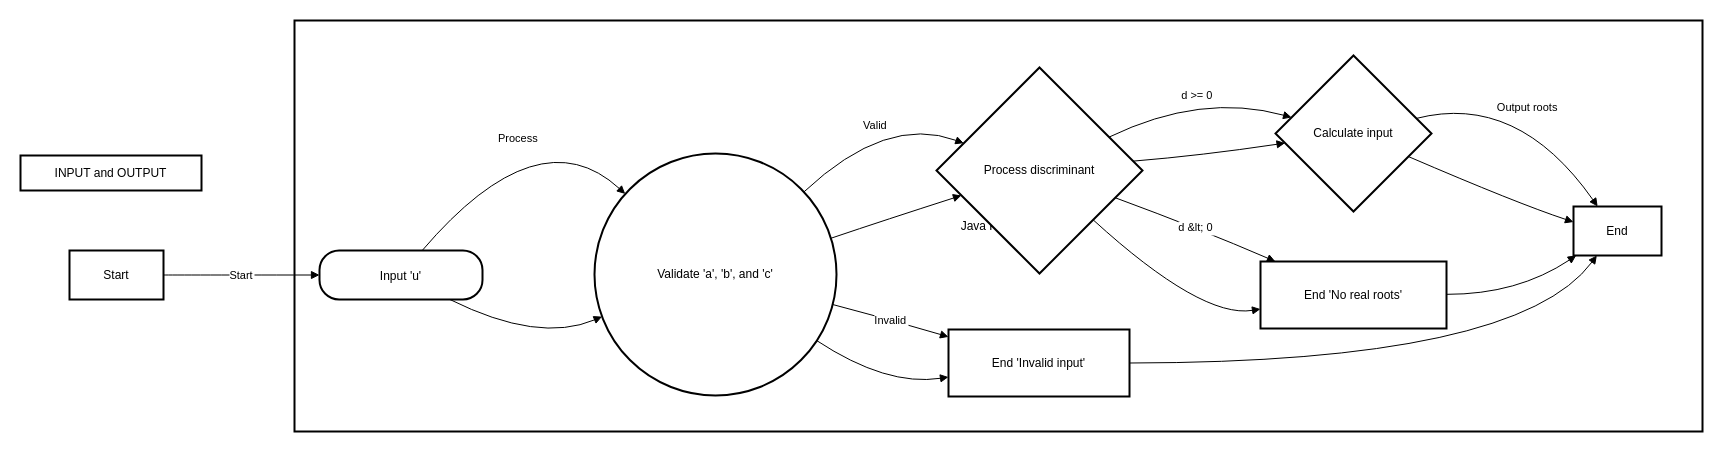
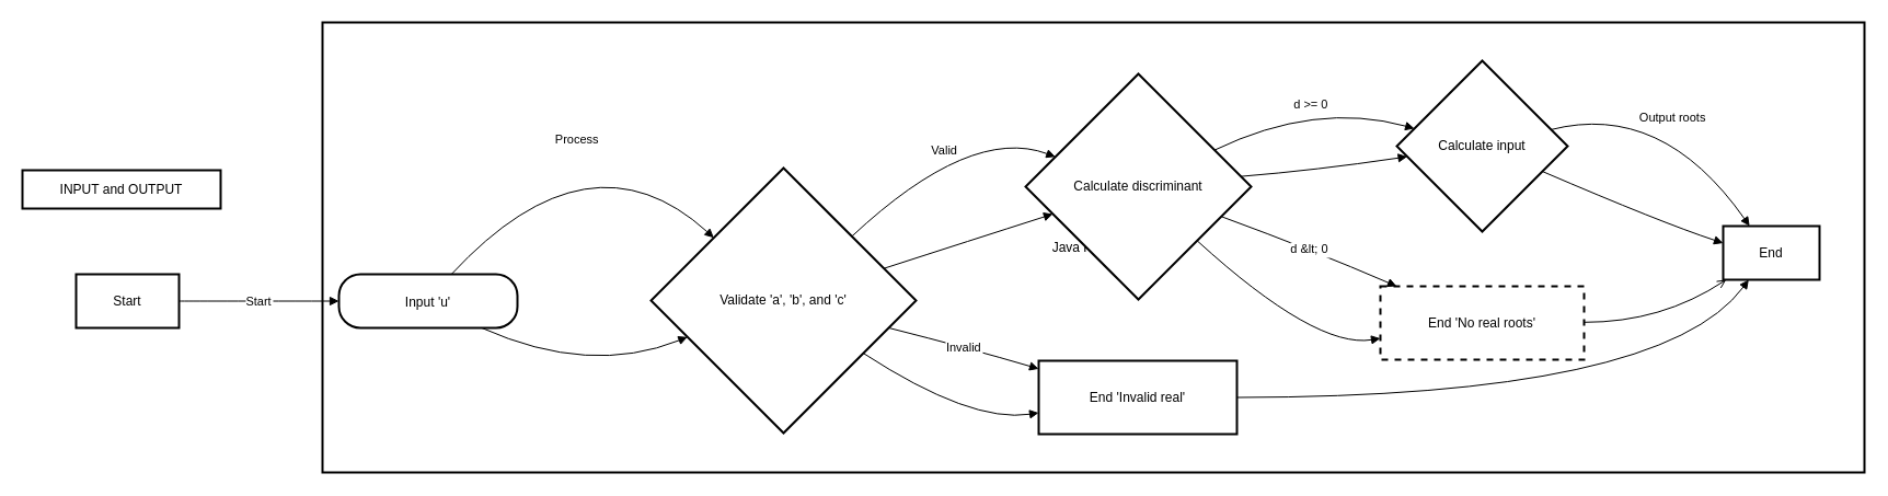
  <mxCell id="0" />
  <mxCell id="1" parent="0" />
  <mxCell id="2" value="INPUT and OUTPUT" style="whiteSpace=wrap;strokeWidth=2;" vertex="1" parent="1"><mxGeometry x="20" y="155" width="181" height="35" as="geometry" /></mxCell>
  <mxCell id="3" value="Java Program" style="whiteSpace=wrap;strokeWidth=2;" vertex="1" parent="1"><mxGeometry x="294" y="20" width="1408" height="411" as="geometry" /></mxCell>
  <mxCell id="4" value="Start" style="whiteSpace=wrap;strokeWidth=2;" vertex="1" parent="1"><mxGeometry x="69" y="250" width="94" height="49" as="geometry" /></mxCell>
- <mxCell id="5" value="Input 'u'" style="rounded=1;arcSize=40;strokeWidth=2" vertex="1" parent="1"><mxGeometry x="319" y="250" width="163" height="49" as="geometry" /></mxCell>
- <mxCell id="6" value="Validate 'a', 'b', and 'c'" style="ellipse;strokeWidth=2;whiteSpace=wrap;" vertex="1" parent="1"><mxGeometry x="594" y="153" width="242" height="242" as="geometry" /></mxCell>
- <mxCell id="7" value="Process discriminant" style="rhombus;strokeWidth=2;whiteSpace=wrap;" vertex="1" parent="1"><mxGeometry x="936" y="67" width="206" height="206" as="geometry" /></mxCell>
+ <mxCell id="5" value="Input 'u'" style="rounded=1;arcSize=40;strokeWidth=2" vertex="1" parent="1"><mxGeometry x="309" y="250" width="163" height="49" as="geometry" /></mxCell>
+ <mxCell id="6" value="Validate 'a', 'b', and 'c'" style="rhombus;strokeWidth=2;whiteSpace=wrap;" vertex="1" parent="1"><mxGeometry x="594" y="153" width="242" height="242" as="geometry" /></mxCell>
+ <mxCell id="7" value="Calculate discriminant" style="rhombus;strokeWidth=2;whiteSpace=wrap;" vertex="1" parent="1"><mxGeometry x="936" y="67" width="206" height="206" as="geometry" /></mxCell>
  <mxCell id="8" value="Calculate input" style="rhombus;strokeWidth=2;whiteSpace=wrap;" vertex="1" parent="1"><mxGeometry x="1275" y="55" width="156" height="156" as="geometry" /></mxCell>
  <mxCell id="9" value="End" style="whiteSpace=wrap;strokeWidth=2;" vertex="1" parent="1"><mxGeometry x="1573" y="206" width="88" height="49" as="geometry" /></mxCell>
- <mxCell id="10" value="End 'No real roots'" style="whiteSpace=wrap;strokeWidth=2;" vertex="1" parent="1"><mxGeometry x="1260" y="261" width="186" height="67" as="geometry" /></mxCell>
- <mxCell id="11" value="End 'Invalid input'" style="whiteSpace=wrap;strokeWidth=2;" vertex="1" parent="1"><mxGeometry x="948" y="329" width="181" height="67" as="geometry" /></mxCell>
+ <mxCell id="10" value="End 'No real roots'" style="whiteSpace=wrap;strokeWidth=2;dashed=1;" vertex="1" parent="1"><mxGeometry x="1260" y="261" width="186" height="67" as="geometry" /></mxCell>
+ <mxCell id="11" value="End 'Invalid real'" style="whiteSpace=wrap;strokeWidth=2;" vertex="1" parent="1"><mxGeometry x="948" y="329" width="181" height="67" as="geometry" /></mxCell>
  <mxCell id="12" value="Start" style="curved=1;startArrow=none;endArrow=block;exitX=1;exitY=0.5;entryX=0;entryY=0.5;" edge="1" parent="1" source="4" target="5"><mxGeometry relative="1" as="geometry"><Array as="points" /></mxGeometry></mxCell>
  <mxCell id="13" value="Process" style="curved=1;startArrow=none;endArrow=block;exitX=0.63;exitY=0;entryX=0;entryY=0.05;" edge="1" parent="1" source="5" target="6"><mxGeometry relative="1" as="geometry"><Array as="points"><mxPoint x="538" y="114" /></Array></mxGeometry></mxCell>
  <mxCell id="14" value="Valid" style="curved=1;startArrow=none;endArrow=block;exitX=1;exitY=0.03;entryX=0;entryY=0.32;" edge="1" parent="1" source="6" target="7"><mxGeometry relative="1" as="geometry"><Array as="points"><mxPoint x="886" y="114" /></Array></mxGeometry></mxCell>
  <mxCell id="15" value="d &gt;= 0" style="curved=1;startArrow=none;endArrow=block;exitX=1;exitY=0.26;entryX=0;entryY=0.37;" edge="1" parent="1" source="7" target="8"><mxGeometry relative="1" as="geometry"><Array as="points"><mxPoint x="1201" y="92" /></Array></mxGeometry></mxCell>
  <mxCell id="16" value="Output roots" style="curved=1;startArrow=none;endArrow=block;exitX=1;exitY=0.38;entryX=0.27;entryY=-0.01;" edge="1" parent="1" source="8" target="9"><mxGeometry relative="1" as="geometry"><Array as="points"><mxPoint x="1517" y="92" /></Array></mxGeometry></mxCell>
  <mxCell id="17" value="d &amp;lt; 0" style="curved=1;startArrow=none;endArrow=block;exitX=1;exitY=0.68;entryX=0.08;entryY=0;" edge="1" parent="1" source="7" target="10"><mxGeometry relative="1" as="geometry"><Array as="points"><mxPoint x="1201" y="229" /></Array></mxGeometry></mxCell>
  <mxCell id="18" value="Invalid" style="curved=1;startArrow=none;endArrow=block;exitX=1;exitY=0.63;entryX=0;entryY=0.11;" edge="1" parent="1" source="6" target="11"><mxGeometry relative="1" as="geometry"><Array as="points"><mxPoint x="886" y="318" /></Array></mxGeometry></mxCell>
  <mxCell id="19" value="" style="curved=1;startArrow=none;endArrow=block;exitX=0.8;exitY=1;entryX=0;entryY=0.69;" edge="1" parent="1" source="5" target="6"><mxGeometry relative="1" as="geometry"><Array as="points"><mxPoint x="538" y="343" /></Array></mxGeometry></mxCell>
  <mxCell id="20" value="" style="curved=1;startArrow=none;endArrow=block;exitX=1;exitY=0.34;entryX=0;entryY=0.66;" edge="1" parent="1" source="6" target="7"><mxGeometry relative="1" as="geometry"><Array as="points"><mxPoint x="886" y="219" /></Array></mxGeometry></mxCell>
  <mxCell id="21" value="" style="curved=1;startArrow=none;endArrow=block;exitX=1;exitY=0.45;entryX=0;entryY=0.57;" edge="1" parent="1" source="7" target="8"><mxGeometry relative="1" as="geometry"><Array as="points"><mxPoint x="1201" y="155" /></Array></mxGeometry></mxCell>
  <mxCell id="22" value="" style="curved=1;startArrow=none;endArrow=block;exitX=1;exitY=0.71;entryX=0.01;entryY=0.32;" edge="1" parent="1" source="8" target="9"><mxGeometry relative="1" as="geometry"><Array as="points"><mxPoint x="1517" y="203" /></Array></mxGeometry></mxCell>
  <mxCell id="23" value="" style="curved=1;startArrow=none;endArrow=block;exitX=1;exitY=0.96;entryX=0;entryY=0.71;" edge="1" parent="1" source="7" target="10"><mxGeometry relative="1" as="geometry"><Array as="points"><mxPoint x="1201" y="318" /></Array></mxGeometry></mxCell>
- <mxCell id="24" value="" style="curved=1;startArrow=none;endArrow=block;exitX=1;exitY=0.49;entryX=0.04;entryY=0.99;" edge="1" parent="1" source="10" target="9"><mxGeometry relative="1" as="geometry"><Array as="points"><mxPoint x="1517" y="294" /></Array></mxGeometry></mxCell>
+ <mxCell id="24" value="" style="curved=1;startArrow=none;endArrow=open;exitX=1;exitY=0.49;entryX=0.04;entryY=0.99;" edge="1" parent="1" source="10" target="9"><mxGeometry relative="1" as="geometry"><Array as="points"><mxPoint x="1517" y="294" /></Array></mxGeometry></mxCell>
  <mxCell id="25" value="" style="curved=1;startArrow=none;endArrow=block;exitX=1;exitY=0.83;entryX=0;entryY=0.71;" edge="1" parent="1" source="6" target="11"><mxGeometry relative="1" as="geometry"><Array as="points"><mxPoint x="886" y="386" /></Array></mxGeometry></mxCell>
  <mxCell id="26" value="" style="curved=1;startArrow=none;endArrow=block;exitX=1;exitY=0.5;entryX=0.27;entryY=0.99;" edge="1" parent="1" source="11" target="9"><mxGeometry relative="1" as="geometry"><Array as="points"><mxPoint x="1517" y="362" /></Array></mxGeometry></mxCell>
